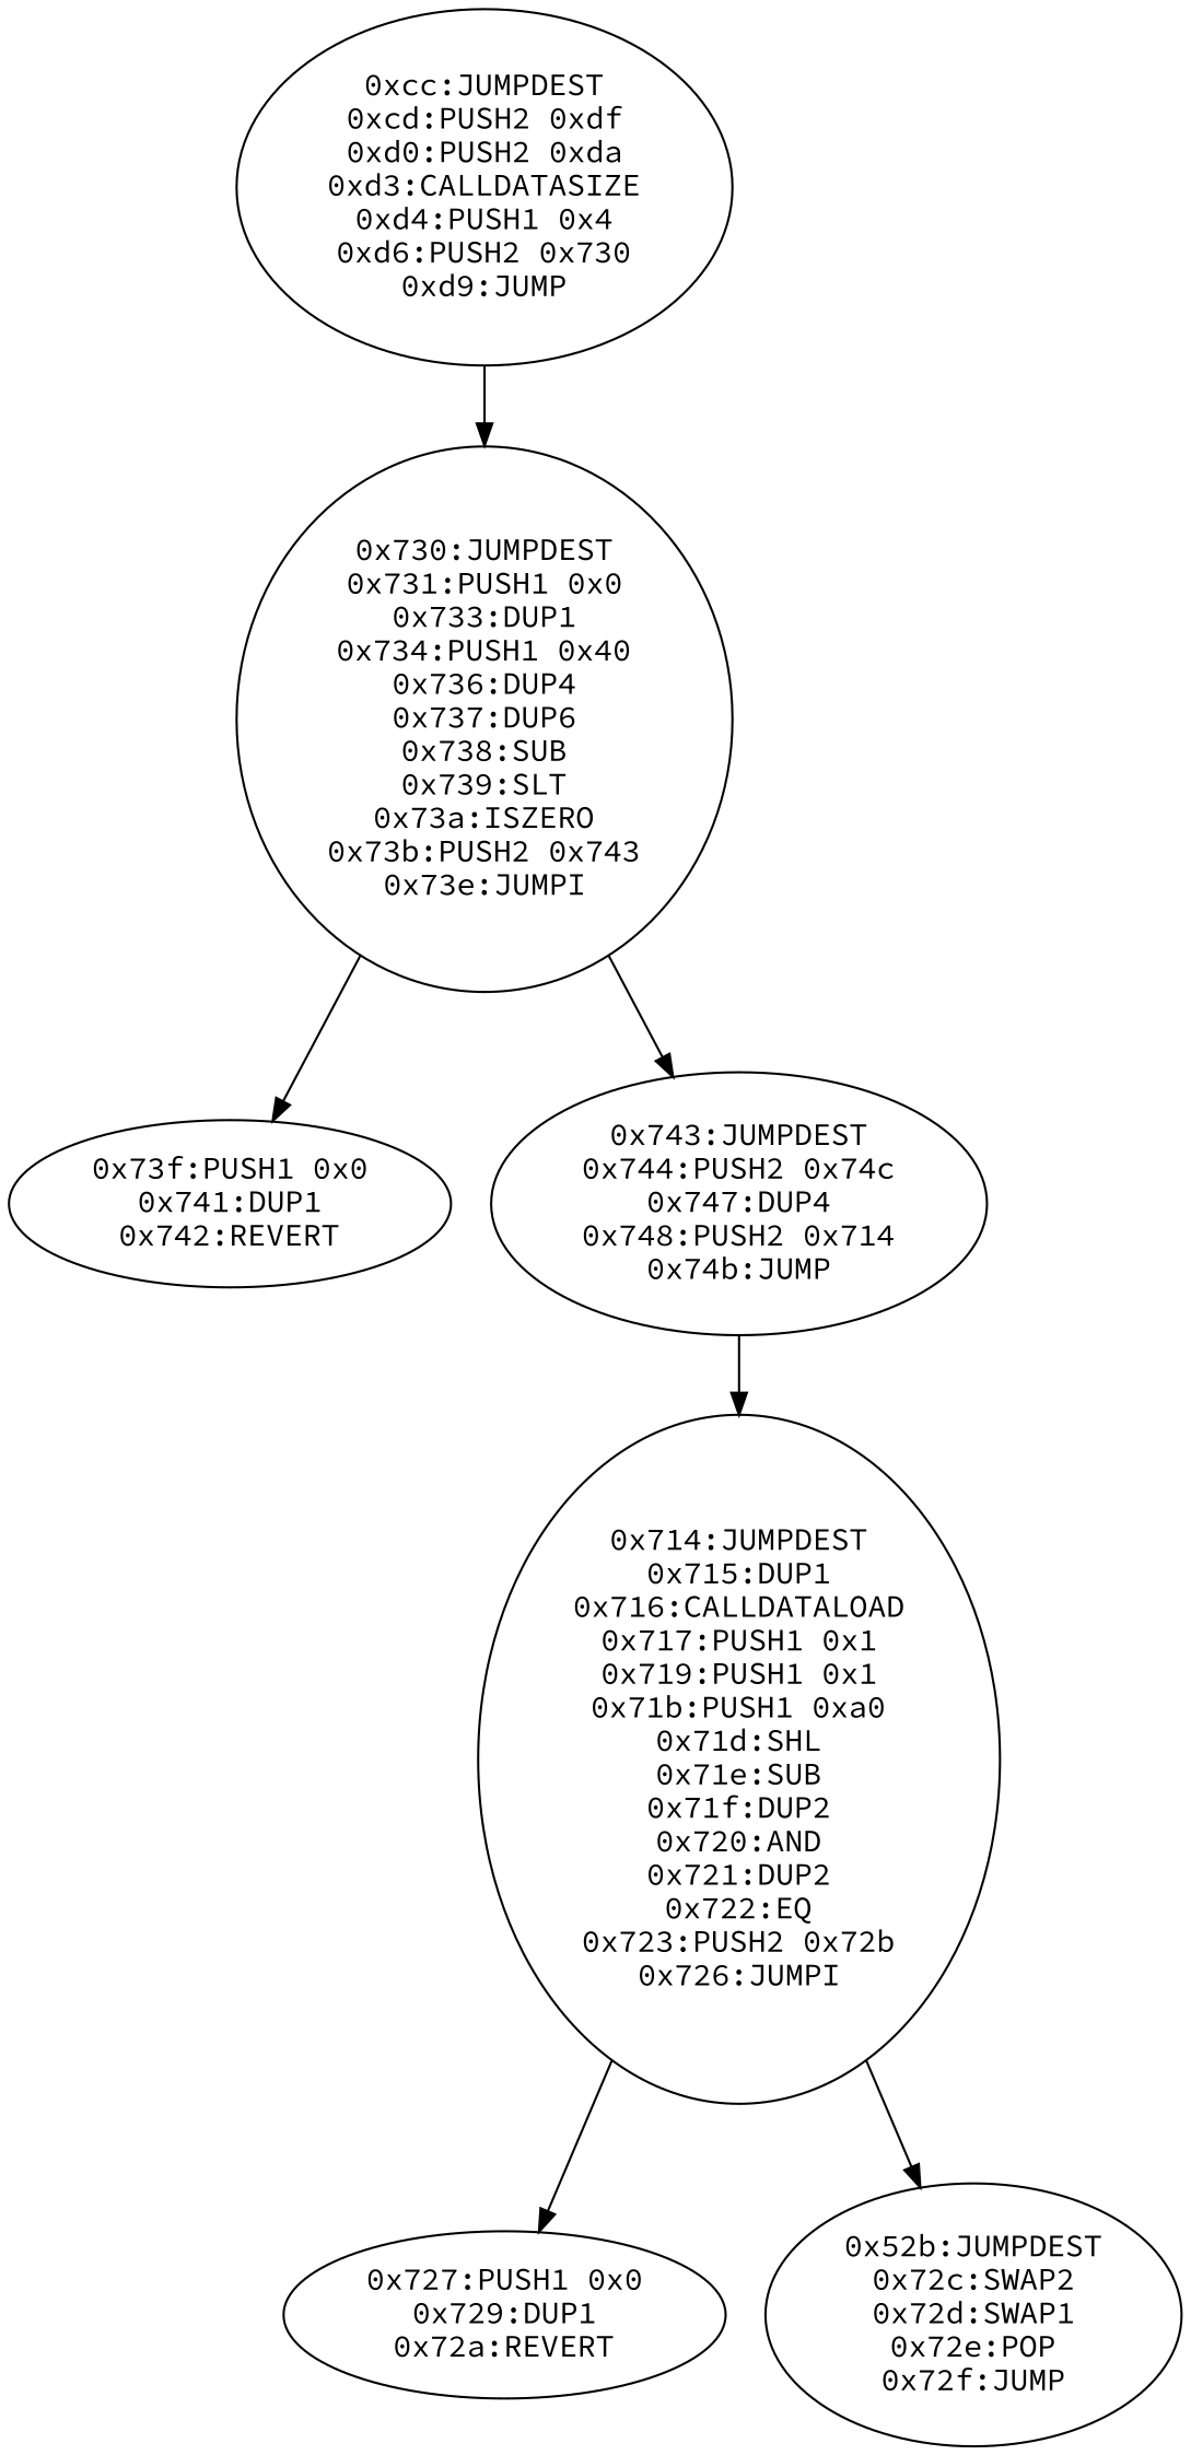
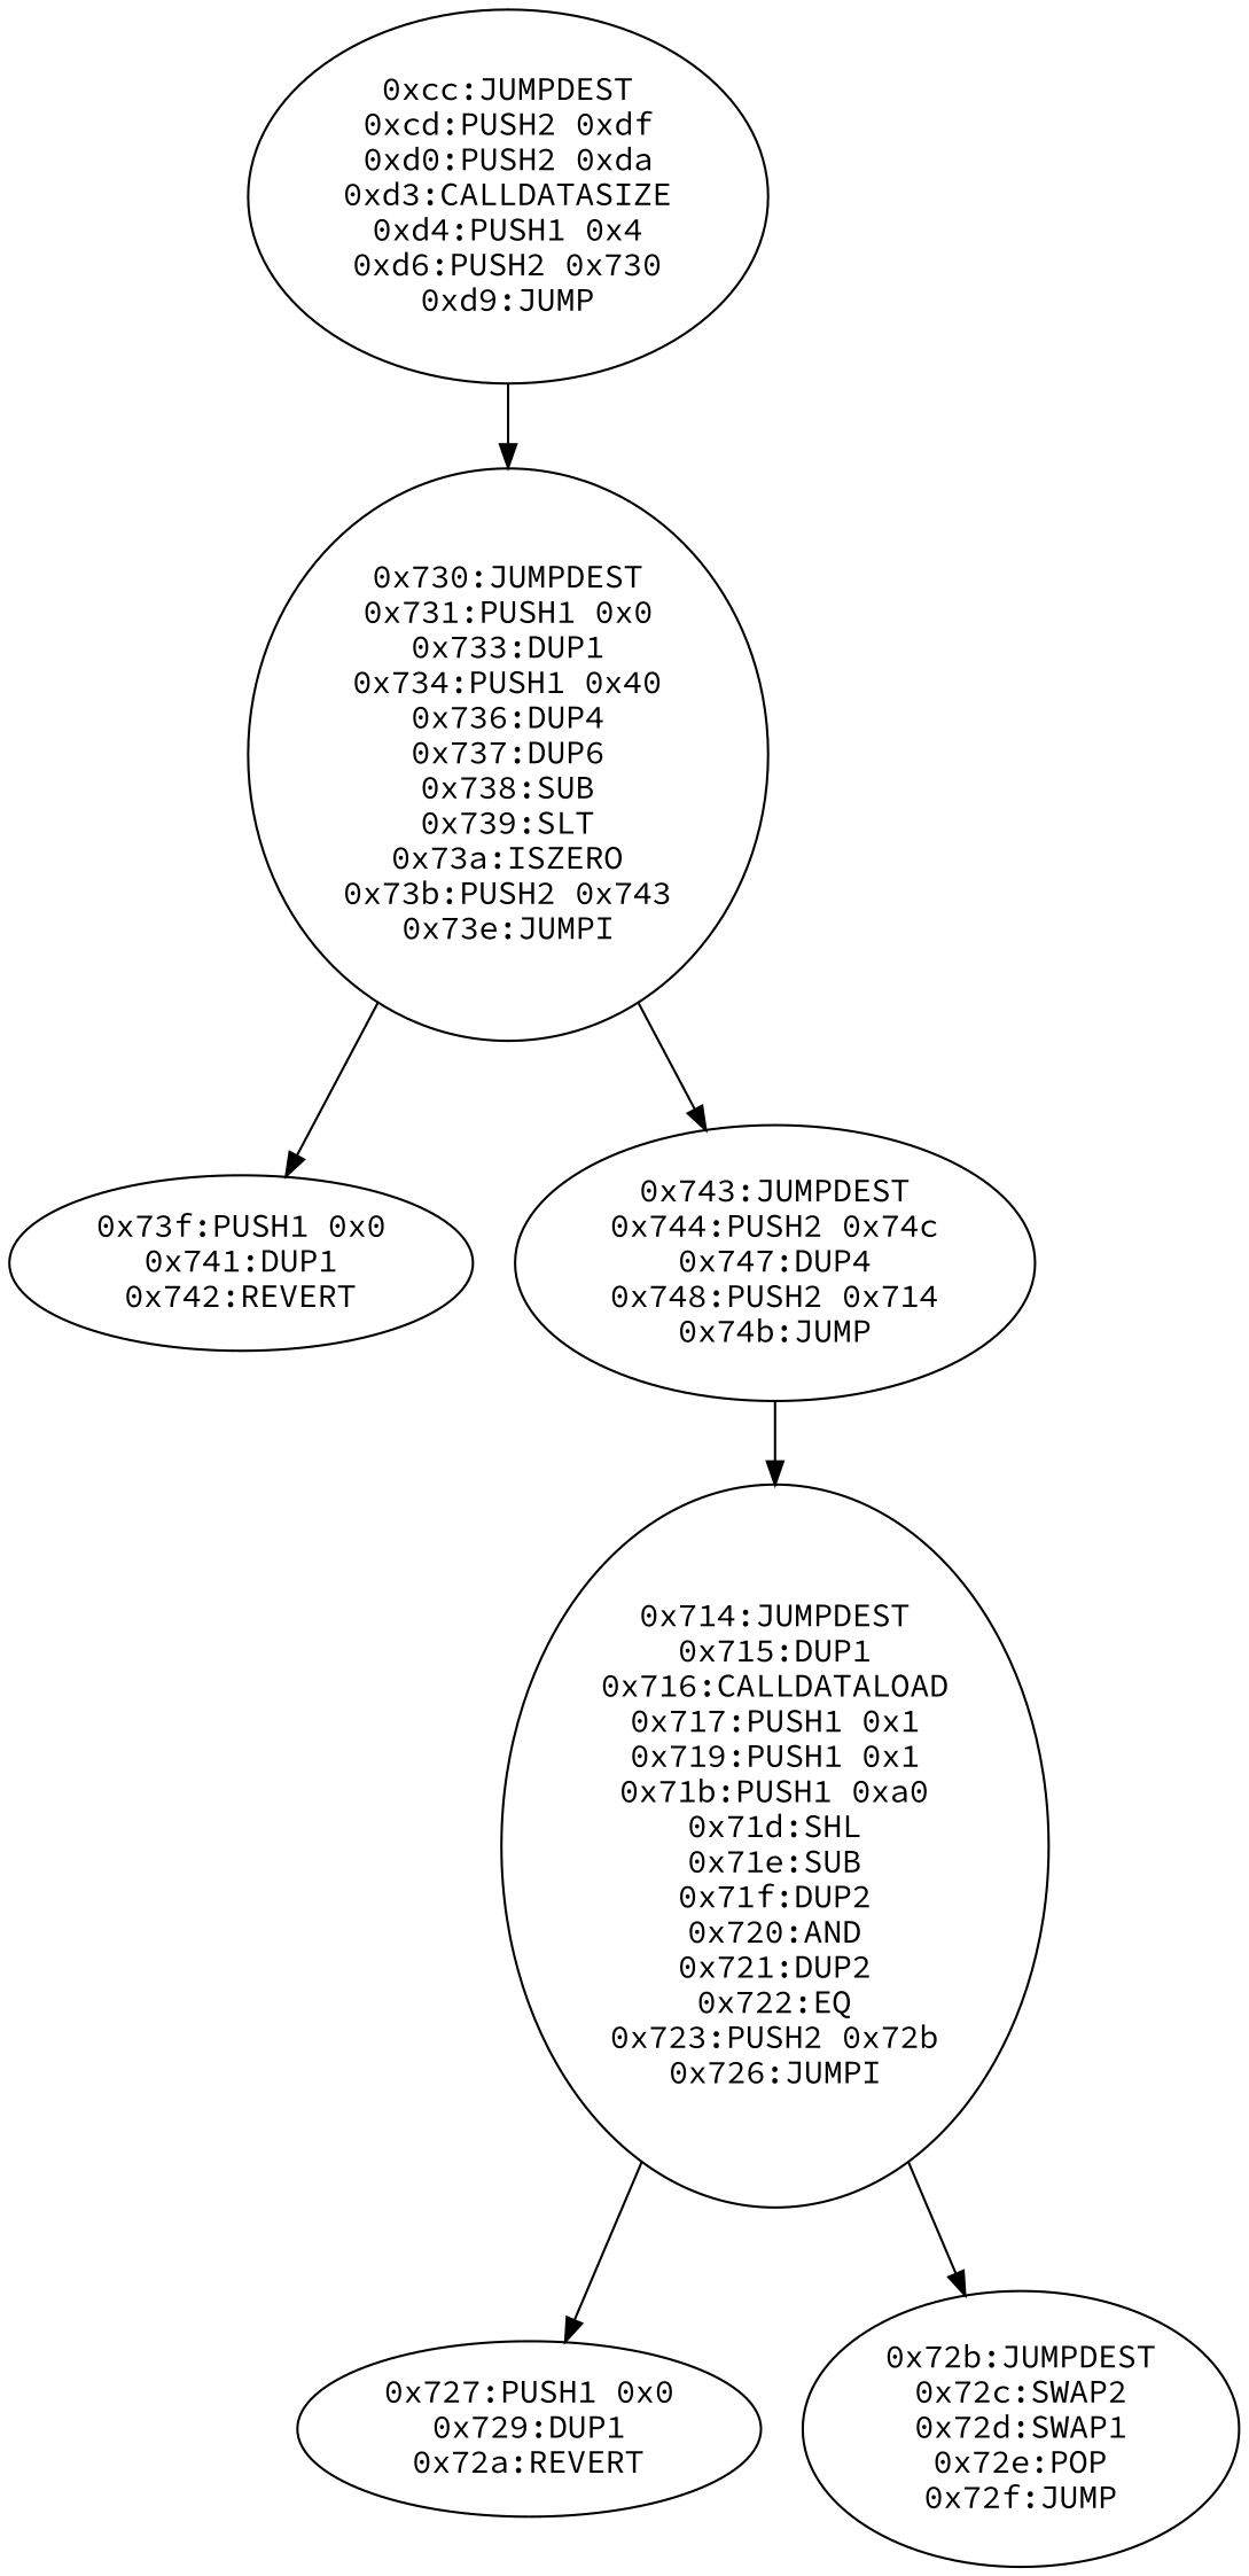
  digraph {
    fontname="Source Code Pro"
    node [fontname="Source Code Pro"]
    edge [fontname="Source Code Pro"]
    n1 [label="0xcc:JUMPDEST\n0xcd:PUSH2 0xdf\n0xd0:PUSH2 0xda\n0xd3:CALLDATASIZE\n0xd4:PUSH1 0x4\n0xd6:PUSH2 0x730\n0xd9:JUMP"]
    n2 [label="0x730:JUMPDEST\n0x731:PUSH1 0x0\n0x733:DUP1\n0x734:PUSH1 0x40\n0x736:DUP4\n0x737:DUP6\n0x738:SUB\n0x739:SLT\n0x73a:ISZERO\n0x73b:PUSH2 0x743\n0x73e:JUMPI"]
    n3 [label="0x73f:PUSH1 0x0\n0x741:DUP1\n0x742:REVERT"]
    n4 [label="0x743:JUMPDEST\n0x744:PUSH2 0x74c\n0x747:DUP4\n0x748:PUSH2 0x714\n0x74b:JUMP"]
    n5 [label="0x714:JUMPDEST\n0x715:DUP1\n0x716:CALLDATALOAD\n0x717:PUSH1 0x1\n0x719:PUSH1 0x1\n0x71b:PUSH1 0xa0\n0x71d:SHL\n0x71e:SUB\n0x71f:DUP2\n0x720:AND\n0x721:DUP2\n0x722:EQ\n0x723:PUSH2 0x72b\n0x726:JUMPI"]
    n6 [label="0x727:PUSH1 0x0\n0x729:DUP1\n0x72a:REVERT"]
-   n7 [label="0x52b:JUMPDEST\n0x72c:SWAP2\n0x72d:SWAP1\n0x72e:POP\n0x72f:JUMP"]
+   n7 [label="0x72b:JUMPDEST\n0x72c:SWAP2\n0x72d:SWAP1\n0x72e:POP\n0x72f:JUMP"]
    n1 -> n2
    n2 -> n3
    n2 -> n4
    n4 -> n5
    n5 -> n6
    n5 -> n7
  }
